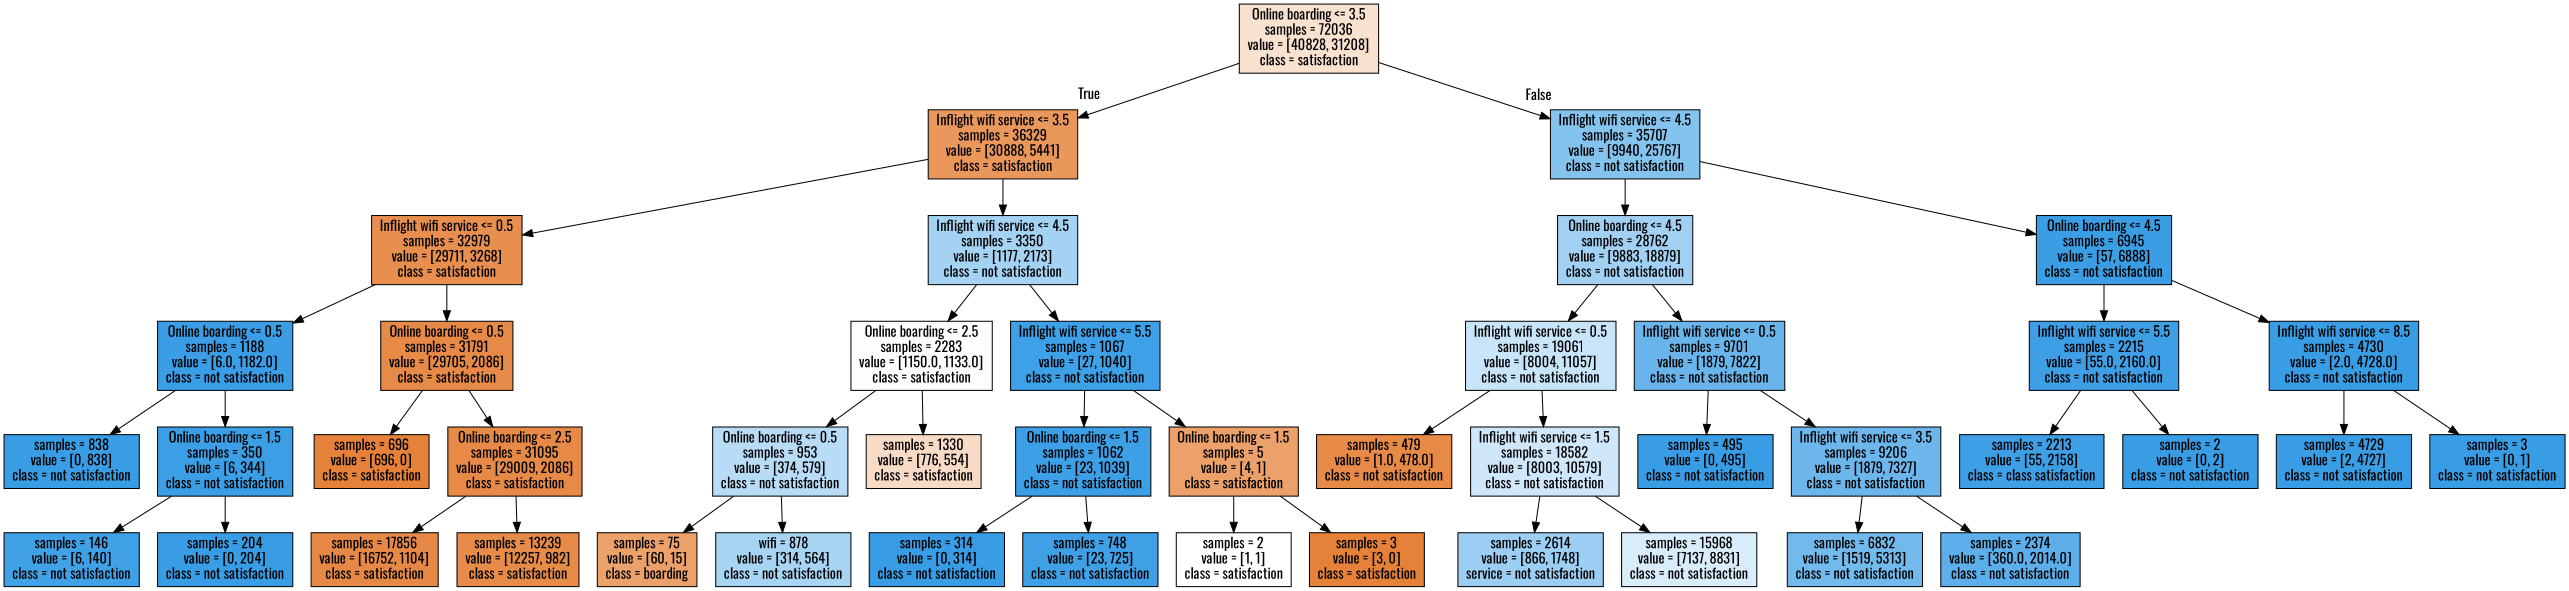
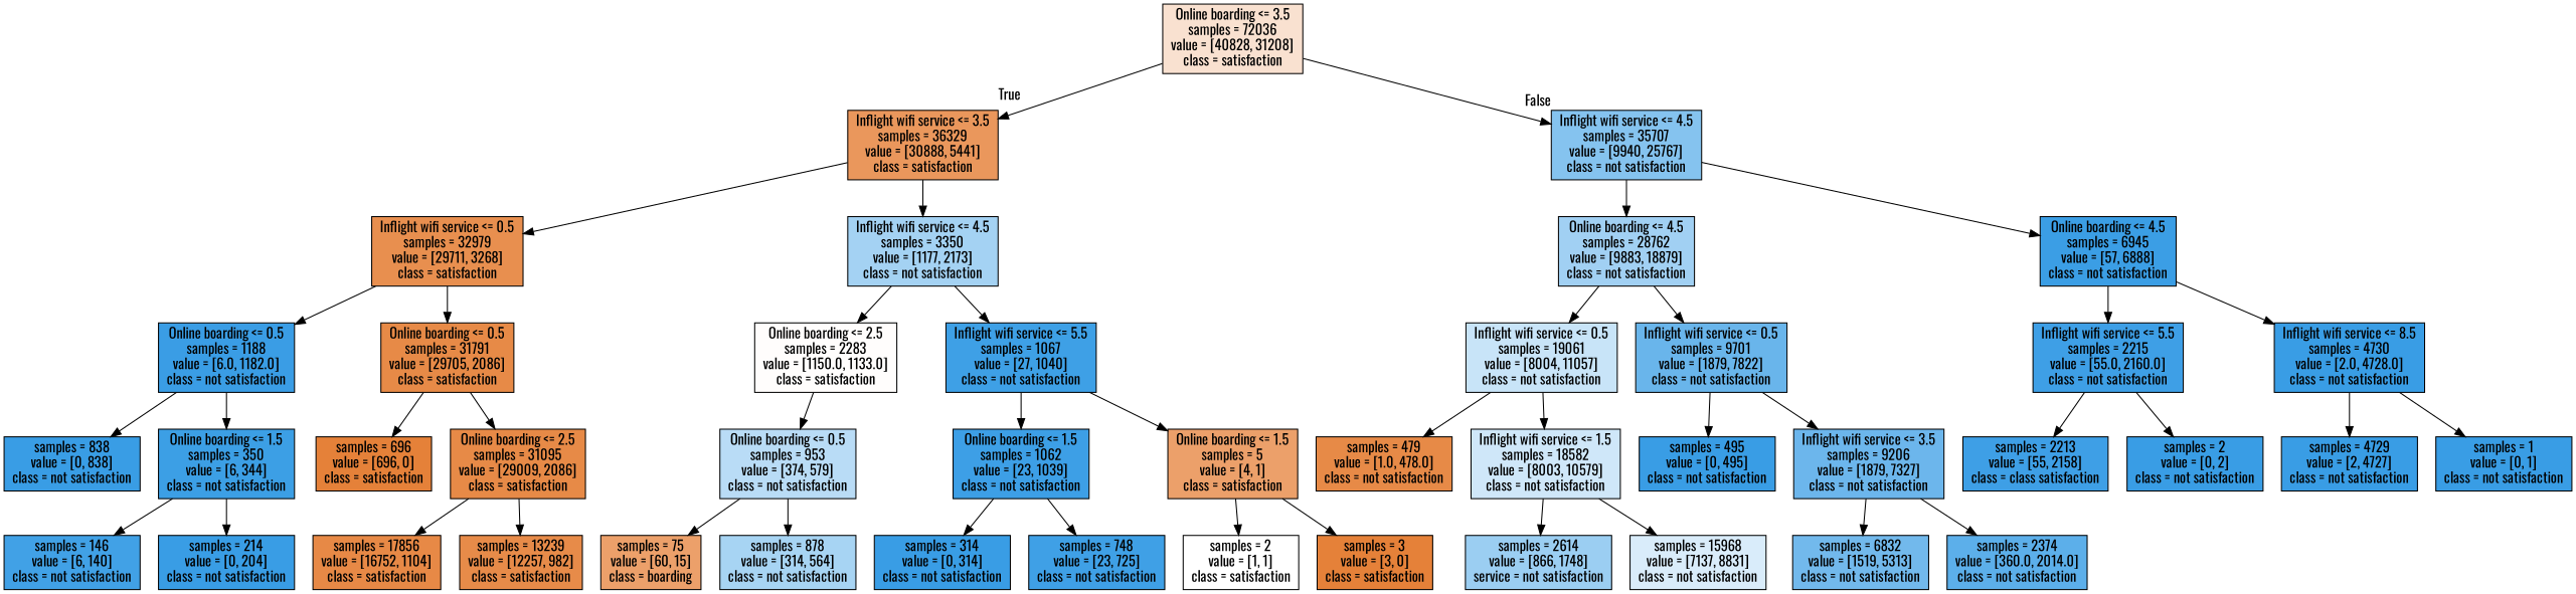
  digraph {
    fontname=Oswald
    node [color=black fillcolor="#399de5" fontname=Oswald shape=box style=filled]
    edge [fontname=Oswald]
    n1 [fillcolor="#f9e1d0" label="Online boarding <= 3.5\nsamples = 72036\nvalue = [40828, 31208]\nclass = satisfaction"]
    n2 [fillcolor="#ea975c" label="Inflight wifi service <= 3.5\nsamples = 36329\nvalue = [30888, 5441]\nclass = satisfaction"]
    n3 [fillcolor="#85c3ef" label="Inflight wifi service <= 4.5\nsamples = 35707\nvalue = [9940, 25767]\nclass = not satisfaction"]
    n4 [fillcolor="#e88f4f" label="Inflight wifi service <= 0.5\nsamples = 32979\nvalue = [29711, 3268]\nclass = satisfaction"]
    n5 [fillcolor="#a4d2f3" label="Inflight wifi service <= 4.5\nsamples = 3350\nvalue = [1177, 2173]\nclass = not satisfaction"]
    n6 [fillcolor="#a1d0f3" label="Online boarding <= 4.5\nsamples = 28762\nvalue = [9883, 18879]\nclass = not satisfaction"]
    n7 [fillcolor="#3b9ee5" label="Online boarding <= 4.5\nsamples = 6945\nvalue = [57, 6888]\nclass = not satisfaction"]
    n8 [fillcolor="#3a9de5" label="Online boarding <= 0.5\nsamples = 1188\nvalue = [6.0, 1182.0]\nclass = not satisfaction"]
    n9 [fillcolor="#e78a47" label="Online boarding <= 0.5\nsamples = 31791\nvalue = [29705, 2086]\nclass = satisfaction"]
    n10 [fillcolor="#fffdfc" label="Online boarding <= 2.5\nsamples = 2283\nvalue = [1150.0, 1133.0]\nclass = satisfaction"]
    n11 [fillcolor="#3ea0e6" label="Inflight wifi service <= 5.5\nsamples = 1067\nvalue = [27, 1040]\nclass = not satisfaction"]
    n12 [label="samples = 838\nvalue = [0, 838]\nclass = not satisfaction"]
    n13 [fillcolor="#3c9fe5" label="Online boarding <= 1.5\nsamples = 350\nvalue = [6, 344]\nclass = not satisfaction"]
    n14 [fillcolor="#e58139" label="samples = 696\nvalue = [696, 0]\nclass = satisfaction"]
    n15 [fillcolor="#e78a47" label="Online boarding <= 2.5\nsamples = 31095\nvalue = [29009, 2086]\nclass = satisfaction"]
    n16 [fillcolor="#41a1e6" label="samples = 146\nvalue = [6, 140]\nclass = not satisfaction"]
-   n17 [label="samples = 204\nvalue = [0, 204]\nclass = not satisfaction"]
+   n17 [label="samples = 214\nvalue = [0, 204]\nclass = not satisfaction"]
    n18 [fillcolor="#e78946" label="samples = 17856\nvalue = [16752, 1104]\nclass = satisfaction"]
    n19 [fillcolor="#e78b49" label="samples = 13239\nvalue = [12257, 982]\nclass = satisfaction"]
    n20 [fillcolor="#b9dcf6" label="Online boarding <= 0.5\nsamples = 953\nvalue = [374, 579]\nclass = not satisfaction"]
-   n21 [fillcolor="#f8dbc6" label="samples = 1330\nvalue = [776, 554]\nclass = satisfaction"]
    n22 [fillcolor="#3d9fe6" label="Online boarding <= 1.5\nsamples = 1062\nvalue = [23, 1039]\nclass = not satisfaction"]
    n23 [fillcolor="#eca06a" label="Online boarding <= 1.5\nsamples = 5\nvalue = [4, 1]\nclass = satisfaction"]
    n24 [fillcolor="#eca06a" label="samples = 75\nvalue = [60, 15]\nclass = boarding"]
-   n25 [fillcolor="#a7d4f3" label="wifi = 878\nvalue = [314, 564]\nclass = not satisfaction"]
+   n25 [fillcolor="#a7d4f3" label="samples = 878\nvalue = [314, 564]\nclass = not satisfaction"]
    n26 [label="samples = 314\nvalue = [0, 314]\nclass = not satisfaction"]
    n27 [fillcolor="#3fa0e6" label="samples = 748\nvalue = [23, 725]\nclass = not satisfaction"]
    n28 [fillcolor="#ffffff" label="samples = 2\nvalue = [1, 1]\nclass = satisfaction"]
    n29 [fillcolor="#e58139" label="samples = 3\nvalue = [3, 0]\nclass = satisfaction"]
    n30 [fillcolor="#c8e4f8" label="Inflight wifi service <= 0.5\nsamples = 19061\nvalue = [8004, 11057]\nclass = not satisfaction"]
    n31 [fillcolor="#69b5eb" label="Inflight wifi service <= 0.5\nsamples = 9701\nvalue = [1879, 7822]\nclass = not satisfaction"]
    n32 [fillcolor="#3e9fe6" label="Inflight wifi service <= 5.5\nsamples = 2215\nvalue = [55.0, 2160.0]\nclass = not satisfaction"]
    n33 [label="Inflight wifi service <= 8.5\nsamples = 4730\nvalue = [2.0, 4728.0]\nclass = not satisfaction"]
    n34 [fillcolor="#e78a47" label="samples = 479\nvalue = [1.0, 478.0]\nclass = not satisfaction"]
    n35 [fillcolor="#cfe7f9" label="Inflight wifi service <= 1.5\nsamples = 18582\nvalue = [8003, 10579]\nclass = not satisfaction"]
    n36 [label="samples = 495\nvalue = [0, 495]\nclass = not satisfaction"]
    n37 [fillcolor="#6cb6ec" label="Inflight wifi service <= 3.5\nsamples = 9206\nvalue = [1879, 7327]\nclass = not satisfaction"]
    n38 [fillcolor="#9bcef2" label="samples = 2614\nvalue = [866, 1748]\nservice = not satisfaction"]
    n39 [fillcolor="#d9ecfa" label="samples = 15968\nvalue = [7137, 8831]\nclass = not satisfaction"]
    n40 [fillcolor="#72b9ec" label="samples = 6832\nvalue = [1519, 5313]\nclass = not satisfaction"]
    n41 [fillcolor="#5cafea" label="samples = 2374\nvalue = [360.0, 2014.0]\nclass = not satisfaction"]
    n42 [fillcolor="#3e9fe6" label="samples = 2213\nvalue = [55, 2158]\nclass = class satisfaction"]
    n43 [label="samples = 2\nvalue = [0, 2]\nclass = not satisfaction"]
    n44 [label="samples = 4729\nvalue = [2, 4727]\nclass = not satisfaction"]
-   n45 [label="samples = 3\nvalue = [0, 1]\nclass = not satisfaction"]
+   n45 [label="samples = 1\nvalue = [0, 1]\nclass = not satisfaction"]
    n1 -> n2 [headlabel=True labelangle=45 labeldistance=2.5]
    n1 -> n3 [headlabel=False labelangle=-45 labeldistance=2.5]
    n2 -> n4
    n2 -> n5
    n3 -> n6
    n3 -> n7
    n4 -> n8
    n4 -> n9
    n5 -> n10
    n5 -> n11
    n6 -> n30
    n6 -> n31
    n7 -> n32
    n7 -> n33
    n8 -> n12
    n8 -> n13
    n9 -> n14
    n9 -> n15
    n10 -> n20
-   n10 -> n21
    n11 -> n22
    n11 -> n23
    n13 -> n16
    n13 -> n17
    n15 -> n18
    n15 -> n19
    n20 -> n24
    n20 -> n25
    n22 -> n26
    n22 -> n27
    n23 -> n28
    n23 -> n29
    n30 -> n34
    n30 -> n35
    n31 -> n36
    n31 -> n37
    n32 -> n42
    n32 -> n43
    n33 -> n44
    n33 -> n45
    n35 -> n38
    n35 -> n39
    n37 -> n40
    n37 -> n41
  }
